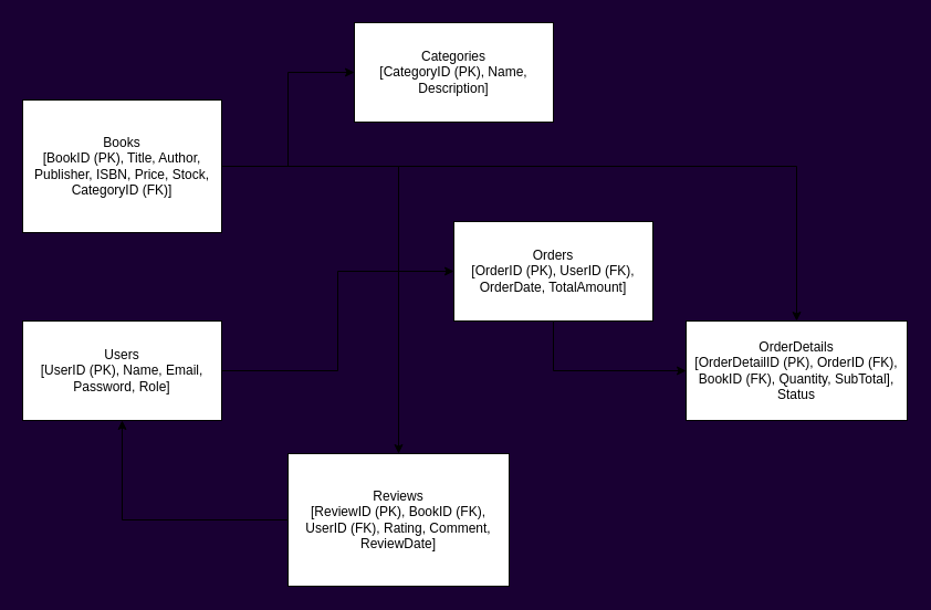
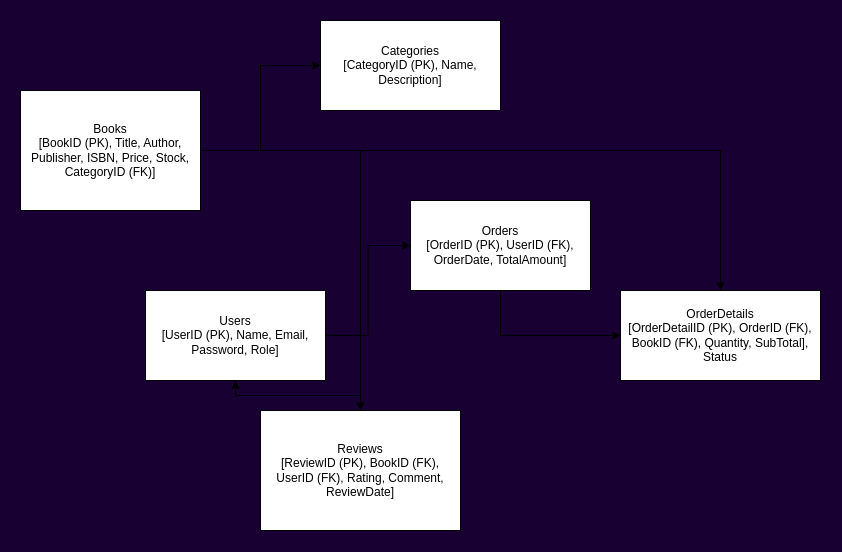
  <mxCell id="0" />
  <mxCell id="1" parent="0" />
  <mxCell id="2" value="Books&#10;[BookID (PK), Title, Author, Publisher, ISBN, Price, Stock, CategoryID (FK)]" style="shape=rectangle;whiteSpace=wrap;html=1;" parent="1" vertex="1"><mxGeometry x="20" y="90" width="180" height="120" as="geometry" /></mxCell>
  <mxCell id="3" value="Categories&#10;[CategoryID (PK), Name, Description]" style="shape=rectangle;whiteSpace=wrap;html=1;" parent="1" vertex="1"><mxGeometry x="320" y="20" width="180" height="90" as="geometry" /></mxCell>
- <mxCell id="4" value="Users&#10;[UserID (PK), Name, Email, Password, Role]" style="shape=rectangle;whiteSpace=wrap;html=1;" parent="1" vertex="1"><mxGeometry x="20" y="290" width="180" height="90" as="geometry" /></mxCell>
+ <mxCell id="4" value="Users&#10;[UserID (PK), Name, Email, Password, Role]" style="shape=rectangle;whiteSpace=wrap;html=1;" parent="1" vertex="1"><mxGeometry x="145" y="290" width="180" height="90" as="geometry" /></mxCell>
  <mxCell id="5" value="Orders&#10;[OrderID (PK), UserID (FK), OrderDate, TotalAmount]" style="shape=rectangle;whiteSpace=wrap;html=1;" parent="1" vertex="1"><mxGeometry x="410" y="200" width="180" height="90" as="geometry" /></mxCell>
  <mxCell id="6" value="OrderDetails&lt;br&gt;[OrderDetailID (PK), OrderID (FK), BookID (FK), Quantity, SubTotal], Status" style="shape=rectangle;whiteSpace=wrap;html=1;" parent="1" vertex="1"><mxGeometry x="620" y="290" width="200" height="90" as="geometry" /></mxCell>
  <mxCell id="7" value="Reviews&#10;[ReviewID (PK), BookID (FK), UserID (FK), Rating, Comment, ReviewDate]" style="shape=rectangle;whiteSpace=wrap;html=1;" parent="1" vertex="1"><mxGeometry x="260" y="410" width="200" height="120" as="geometry" /></mxCell>
  <mxCell id="8" style="edgeStyle=orthogonalEdgeStyle;rounded=0;orthogonalLoop=1;" parent="1" source="2" target="3" edge="1"><mxGeometry relative="1" as="geometry" /></mxCell>
  <mxCell id="9" style="edgeStyle=orthogonalEdgeStyle;rounded=0;orthogonalLoop=1;" parent="1" source="4" target="5" edge="1"><mxGeometry relative="1" as="geometry" /></mxCell>
  <mxCell id="10" style="edgeStyle=orthogonalEdgeStyle;rounded=0;orthogonalLoop=1;exitX=0.5;exitY=1;exitDx=0;exitDy=0;" parent="1" source="5" target="6" edge="1"><mxGeometry relative="1" as="geometry"><mxPoint x="490" y="350" as="sourcePoint" /></mxGeometry></mxCell>
  <mxCell id="11" style="edgeStyle=orthogonalEdgeStyle;rounded=0;orthogonalLoop=1;" parent="1" source="2" target="6" edge="1"><mxGeometry relative="1" as="geometry" /></mxCell>
  <mxCell id="12" style="edgeStyle=orthogonalEdgeStyle;rounded=0;orthogonalLoop=1;" parent="1" source="2" target="7" edge="1"><mxGeometry relative="1" as="geometry" /></mxCell>
  <mxCell id="13" style="edgeStyle=orthogonalEdgeStyle;rounded=0;orthogonalLoop=1;" parent="1" source="7" target="4" edge="1"><mxGeometry relative="1" as="geometry" /></mxCell>
